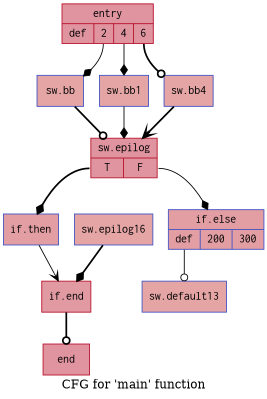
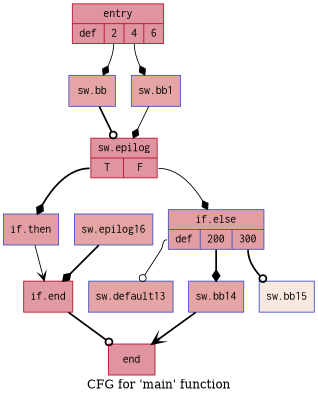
  digraph {
    label="CFG for 'main' function"
    node [color="#3d50c3ff" fillcolor="#c5333470" fontname=Courier shape=record style=filled]
    edge [arrowhead=diamond style=bold]
    n1 [color="#b70d28ff" fillcolor="#b70d2870" label="{entry|{<s0>def|<s1>2|<s2>4|<s3>6}}"]
    n2 [label="{sw.bb}"]
    n3 [label="{sw.bb1}"]
-   n4 [label="{sw.bb4}"]
    n5 [color="#b70d28ff" fillcolor="#b70d2870" label="{sw.epilog|{<s0>T|<s1>F}}"]
    n6 [fillcolor="#be242e70" label="{if.then}"]
    n7 [fillcolor="#be242e70" label="{if.else|{<s0>def|<s1>200|<s2>300}}"]
    n8 [color="#b70d28ff" fillcolor="#bb1b2c70" label="{if.end}"]
    n9 [label="{sw.default13}"]
+   n10 [label="{sw.bb14}"]
+   n11 [fillcolor="#f1ccb870" label="{sw.bb15}"]
    n12 [color="#b70d28ff" fillcolor="#b70d2870" label="{end}"]
    n13 [label="{sw.epilog16}"]
    n1 -> n2 [style=solid tailport=s1]
    n1 -> n3 [style=solid tailport=s2]
-   n1 -> n4 [arrowhead=odot tailport=s3]
    n2 -> n5 [arrowhead=odot]
    n3 -> n5 [style=solid]
-   n4 -> n5 [arrowhead=vee]
    n5 -> n6 [tailport=s0]
    n5 -> n7 [style=solid tailport=s1]
    n6 -> n8 [arrowhead=vee style=solid]
    n7 -> n9 [arrowhead=odot style=solid tailport=s0]
+   n7 -> n10 [tailport=s1]
+   n7 -> n11 [arrowhead=odot tailport=s2]
    n8 -> n12 [arrowhead=odot]
+   n10 -> n12 [arrowhead=vee]
    n13 -> n8
  }
